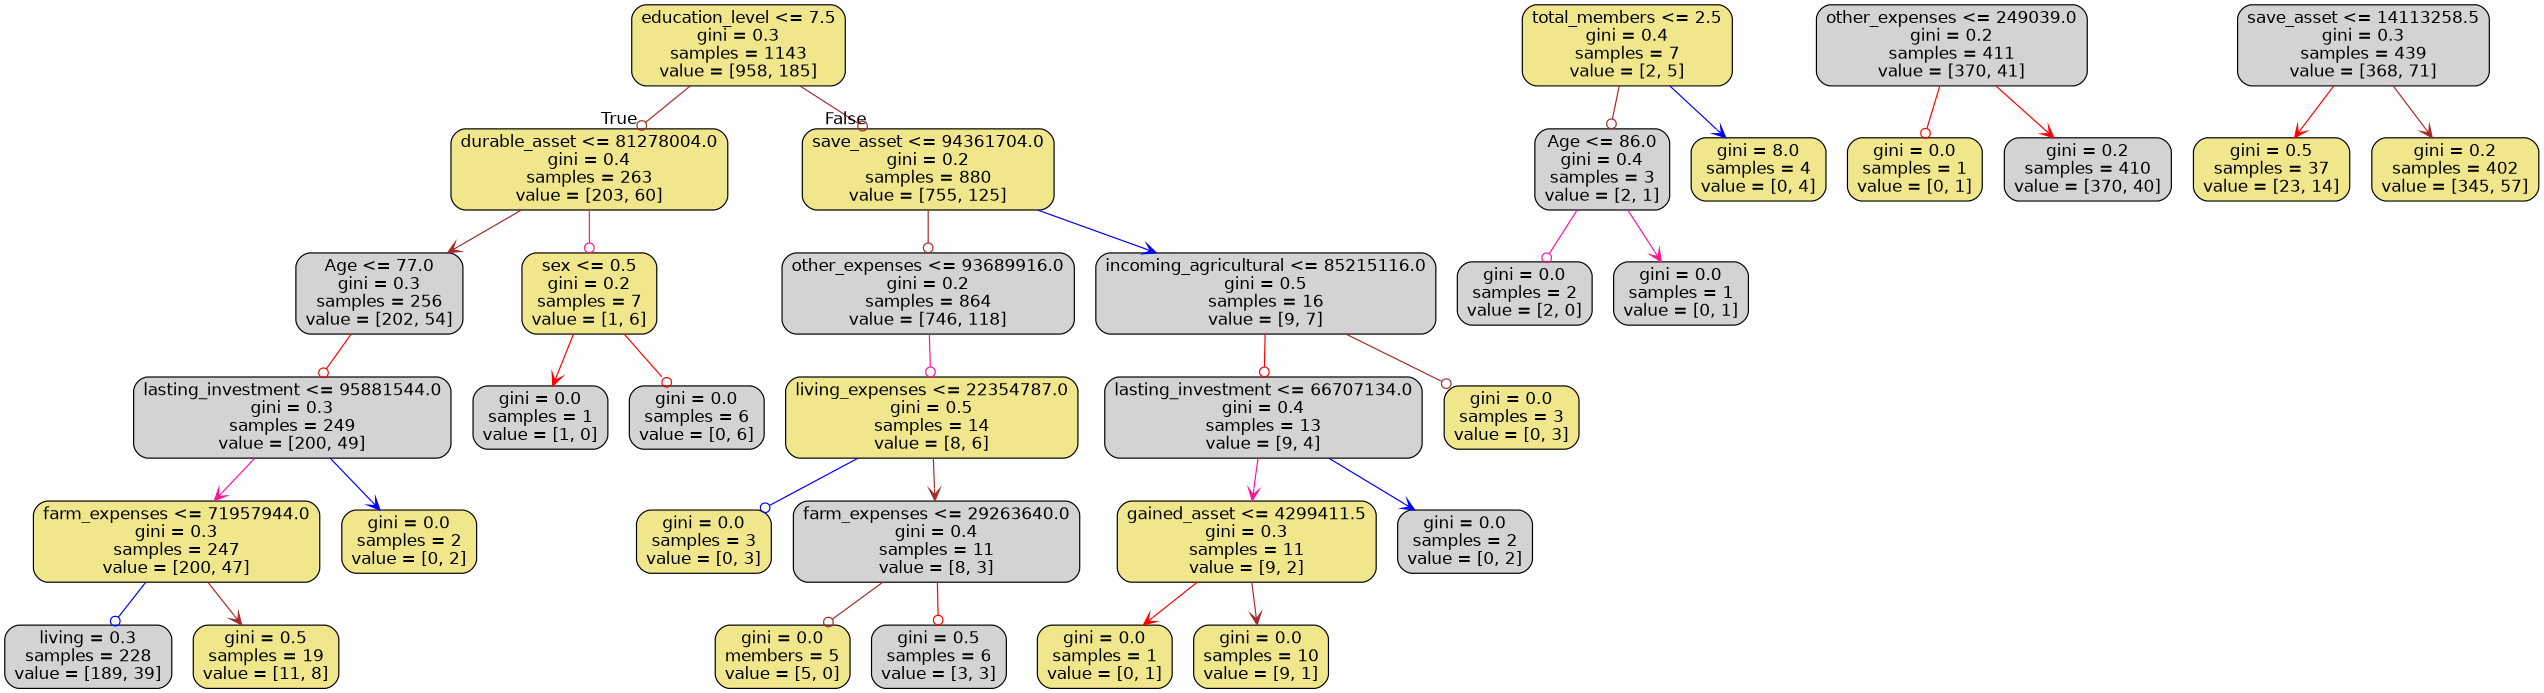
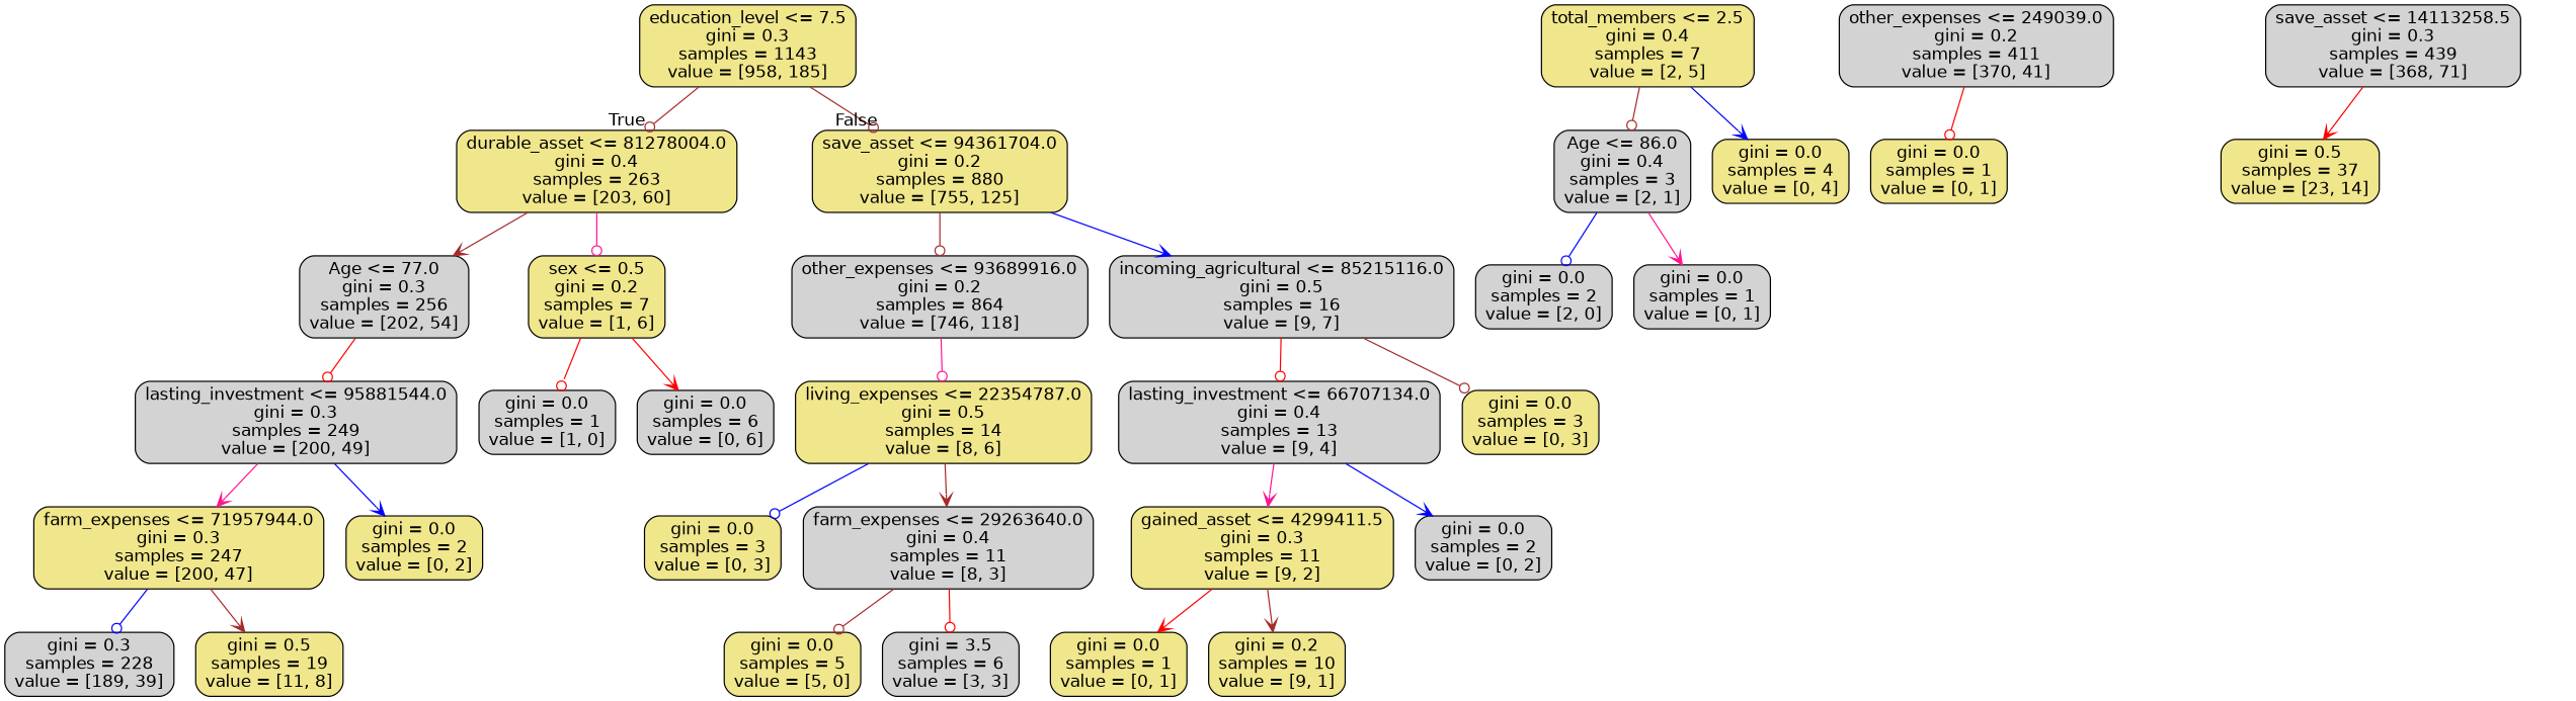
  digraph {
    node [color=black fillcolor=khaki fontname=helvetica shape=box style="filled, rounded"]
    edge [arrowhead=vee color=brown fontname=helvetica]
    n1 [label="education_level <= 7.5\ngini = 0.3\nsamples = 1143\nvalue = [958, 185]"]
    n2 [label="durable_asset <= 81278004.0\ngini = 0.4\nsamples = 263\nvalue = [203, 60]"]
    n3 [label="save_asset <= 94361704.0\ngini = 0.2\nsamples = 880\nvalue = [755, 125]"]
    n4 [fillcolor=lightgrey label="Age <= 77.0\ngini = 0.3\nsamples = 256\nvalue = [202, 54]"]
    n5 [label="sex <= 0.5\ngini = 0.2\nsamples = 7\nvalue = [1, 6]"]
    n6 [fillcolor=lightgrey label="other_expenses <= 93689916.0\ngini = 0.2\nsamples = 864\nvalue = [746, 118]"]
    n7 [fillcolor=lightgrey label="incoming_agricultural <= 85215116.0\ngini = 0.5\nsamples = 16\nvalue = [9, 7]"]
    n8 [fillcolor=lightgrey label="lasting_investment <= 95881544.0\ngini = 0.3\nsamples = 249\nvalue = [200, 49]"]
    n9 [fillcolor=lightgrey label="gini = 0.0\nsamples = 1\nvalue = [1, 0]"]
    n10 [fillcolor=lightgrey label="gini = 0.0\nsamples = 6\nvalue = [0, 6]"]
    n11 [label="farm_expenses <= 71957944.0\ngini = 0.3\nsamples = 247\nvalue = [200, 47]"]
    n12 [label="gini = 0.0\nsamples = 2\nvalue = [0, 2]"]
    n13 [label="total_members <= 2.5\ngini = 0.4\nsamples = 7\nvalue = [2, 5]"]
    n14 [fillcolor=lightgrey label="Age <= 86.0\ngini = 0.4\nsamples = 3\nvalue = [2, 1]"]
-   n15 [label="gini = 8.0\nsamples = 4\nvalue = [0, 4]"]
-   n16 [fillcolor=lightgrey label="living = 0.3\nsamples = 228\nvalue = [189, 39]"]
+   n15 [label="gini = 0.0\nsamples = 4\nvalue = [0, 4]"]
+   n16 [fillcolor=lightgrey label="gini = 0.3\nsamples = 228\nvalue = [189, 39]"]
    n17 [label="gini = 0.5\nsamples = 19\nvalue = [11, 8]"]
    n18 [fillcolor=lightgrey label="gini = 0.0\nsamples = 2\nvalue = [2, 0]"]
    n19 [fillcolor=lightgrey label="gini = 0.0\nsamples = 1\nvalue = [0, 1]"]
    n20 [label="living_expenses <= 22354787.0\ngini = 0.5\nsamples = 14\nvalue = [8, 6]"]
    n21 [fillcolor=lightgrey label="lasting_investment <= 66707134.0\ngini = 0.4\nsamples = 13\nvalue = [9, 4]"]
    n22 [label="gini = 0.0\nsamples = 3\nvalue = [0, 3]"]
    n23 [label="gini = 0.0\nsamples = 3\nvalue = [0, 3]"]
    n24 [fillcolor=lightgrey label="farm_expenses <= 29263640.0\ngini = 0.4\nsamples = 11\nvalue = [8, 3]"]
    n25 [fillcolor=lightgrey label="other_expenses <= 249039.0\ngini = 0.2\nsamples = 411\nvalue = [370, 41]"]
    n26 [label="gini = 0.0\nsamples = 1\nvalue = [0, 1]"]
-   n27 [fillcolor=lightgrey label="gini = 0.2\nsamples = 410\nvalue = [370, 40]"]
    n28 [fillcolor=lightgrey label="save_asset <= 14113258.5\ngini = 0.3\nsamples = 439\nvalue = [368, 71]"]
    n29 [label="gini = 0.5\nsamples = 37\nvalue = [23, 14]"]
-   n30 [label="gini = 0.2\nsamples = 402\nvalue = [345, 57]"]
-   n31 [label="gini = 0.0\nmembers = 5\nvalue = [5, 0]"]
-   n32 [fillcolor=lightgrey label="gini = 0.5\nsamples = 6\nvalue = [3, 3]"]
+   n31 [label="gini = 0.0\nsamples = 5\nvalue = [5, 0]"]
+   n32 [fillcolor=lightgrey label="gini = 3.5\nsamples = 6\nvalue = [3, 3]"]
    n33 [label="gained_asset <= 4299411.5\ngini = 0.3\nsamples = 11\nvalue = [9, 2]"]
    n34 [fillcolor=lightgrey label="gini = 0.0\nsamples = 2\nvalue = [0, 2]"]
    n35 [label="gini = 0.0\nsamples = 1\nvalue = [0, 1]"]
-   n36 [label="gini = 0.0\nsamples = 10\nvalue = [9, 1]"]
+   n36 [label="gini = 0.2\nsamples = 10\nvalue = [9, 1]"]
    n1 -> n2 [arrowhead=odot headlabel=True labelangle=45 labeldistance=2.5]
    n1 -> n3 [arrowhead=odot headlabel=False labelangle=-45 labeldistance=2.5]
    n2 -> n4
    n2 -> n5 [arrowhead=odot color=deeppink]
    n3 -> n6 [arrowhead=odot]
    n3 -> n7 [color=blue]
    n4 -> n8 [arrowhead=odot color=red]
-   n5 -> n9 [color=red]
-   n5 -> n10 [arrowhead=odot color=red]
+   n5 -> n9 [arrowhead=odot color=red]
+   n5 -> n10 [color=red]
    n6 -> n20 [arrowhead=odot color=deeppink]
    n7 -> n21 [arrowhead=odot color=red]
    n7 -> n22 [arrowhead=odot]
    n8 -> n11 [color=deeppink]
    n8 -> n12 [color=blue]
    n11 -> n16 [arrowhead=odot color=blue]
    n11 -> n17
    n13 -> n14 [arrowhead=odot]
    n13 -> n15 [color=blue]
-   n14 -> n18 [arrowhead=odot color=deeppink]
+   n14 -> n18 [arrowhead=odot color=blue]
    n14 -> n19 [color=deeppink]
    n20 -> n23 [arrowhead=odot color=blue]
    n20 -> n24
    n21 -> n33 [color=deeppink]
    n21 -> n34 [color=blue]
    n24 -> n31 [arrowhead=odot]
    n24 -> n32 [arrowhead=odot color=red]
    n25 -> n26 [arrowhead=odot color=red]
-   n25 -> n27 [color=red]
    n28 -> n29 [color=red]
-   n28 -> n30
    n33 -> n35 [color=red]
    n33 -> n36
  }
